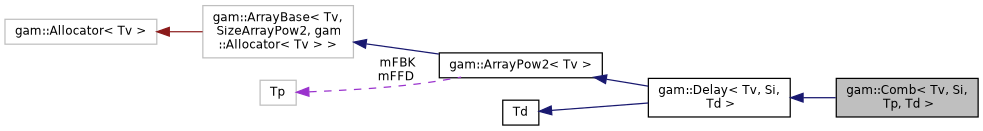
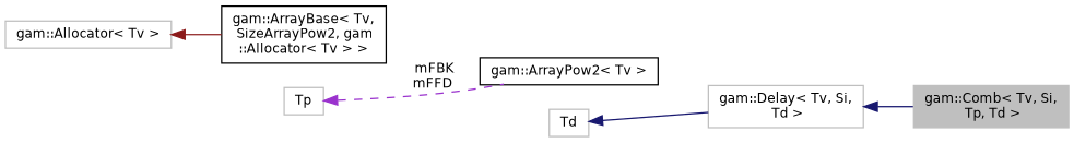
  digraph {
    fontname="DejaVu Sans"
    rankdir=LR
    node [color=black fontname="DejaVu Sans" fontsize=10 shape=record]
    edge [color=midnightblue dir=back fontname="DejaVu Sans" fontsize=10 labelfontname="FreeSans.ttf" labelfontsize=10 style=solid]
-   n1 [fillcolor=grey75 fontcolor=black height=0.2 label="gam::Comb\< Tv, Si,\l Tp, Td \>" style=filled width=0.4]
-   n2 [height=0.2 label="gam::Delay\< Tv, Si,\l Td \>" width=0.4]
+   n1 [color=grey75 fillcolor=grey75 fontcolor=black height=0.2 label="gam::Comb\< Tv, Si,\l Tp, Td \>" style=filled width=0.4]
+   n2 [color=grey75 height=0.2 label="gam::Delay\< Tv, Si,\l Td \>" width=0.4]
    n3 [height=0.2 label="gam::ArrayPow2\< Tv \>" width=0.4]
-   n4 [color=grey75 height=0.2 label="gam::ArrayBase\< Tv,\l SizeArrayPow2, gam\l::Allocator\< Tv \> \>" width=0.4]
+   n4 [height=0.2 label="gam::ArrayBase\< Tv,\l SizeArrayPow2, gam\l::Allocator\< Tv \> \>" width=0.4]
    n5 [color=grey75 height=0.2 label="gam::Allocator\< Tv \>" width=0.4]
-   n6 [height=0.2 label=Td width=0.4]
+   n6 [color=grey75 height=0.2 label=Td width=0.4]
    n7 [color=grey75 height=0.2 label=Tp width=0.4]
    n2 -> n1
-   n3 -> n2
-   n4 -> n3
    n5 -> n4 [color=firebrick4]
    n6 -> n2
    n7 -> n3 [color=darkorchid3 label=" mFBK\nmFFD" style=dashed]
  }
